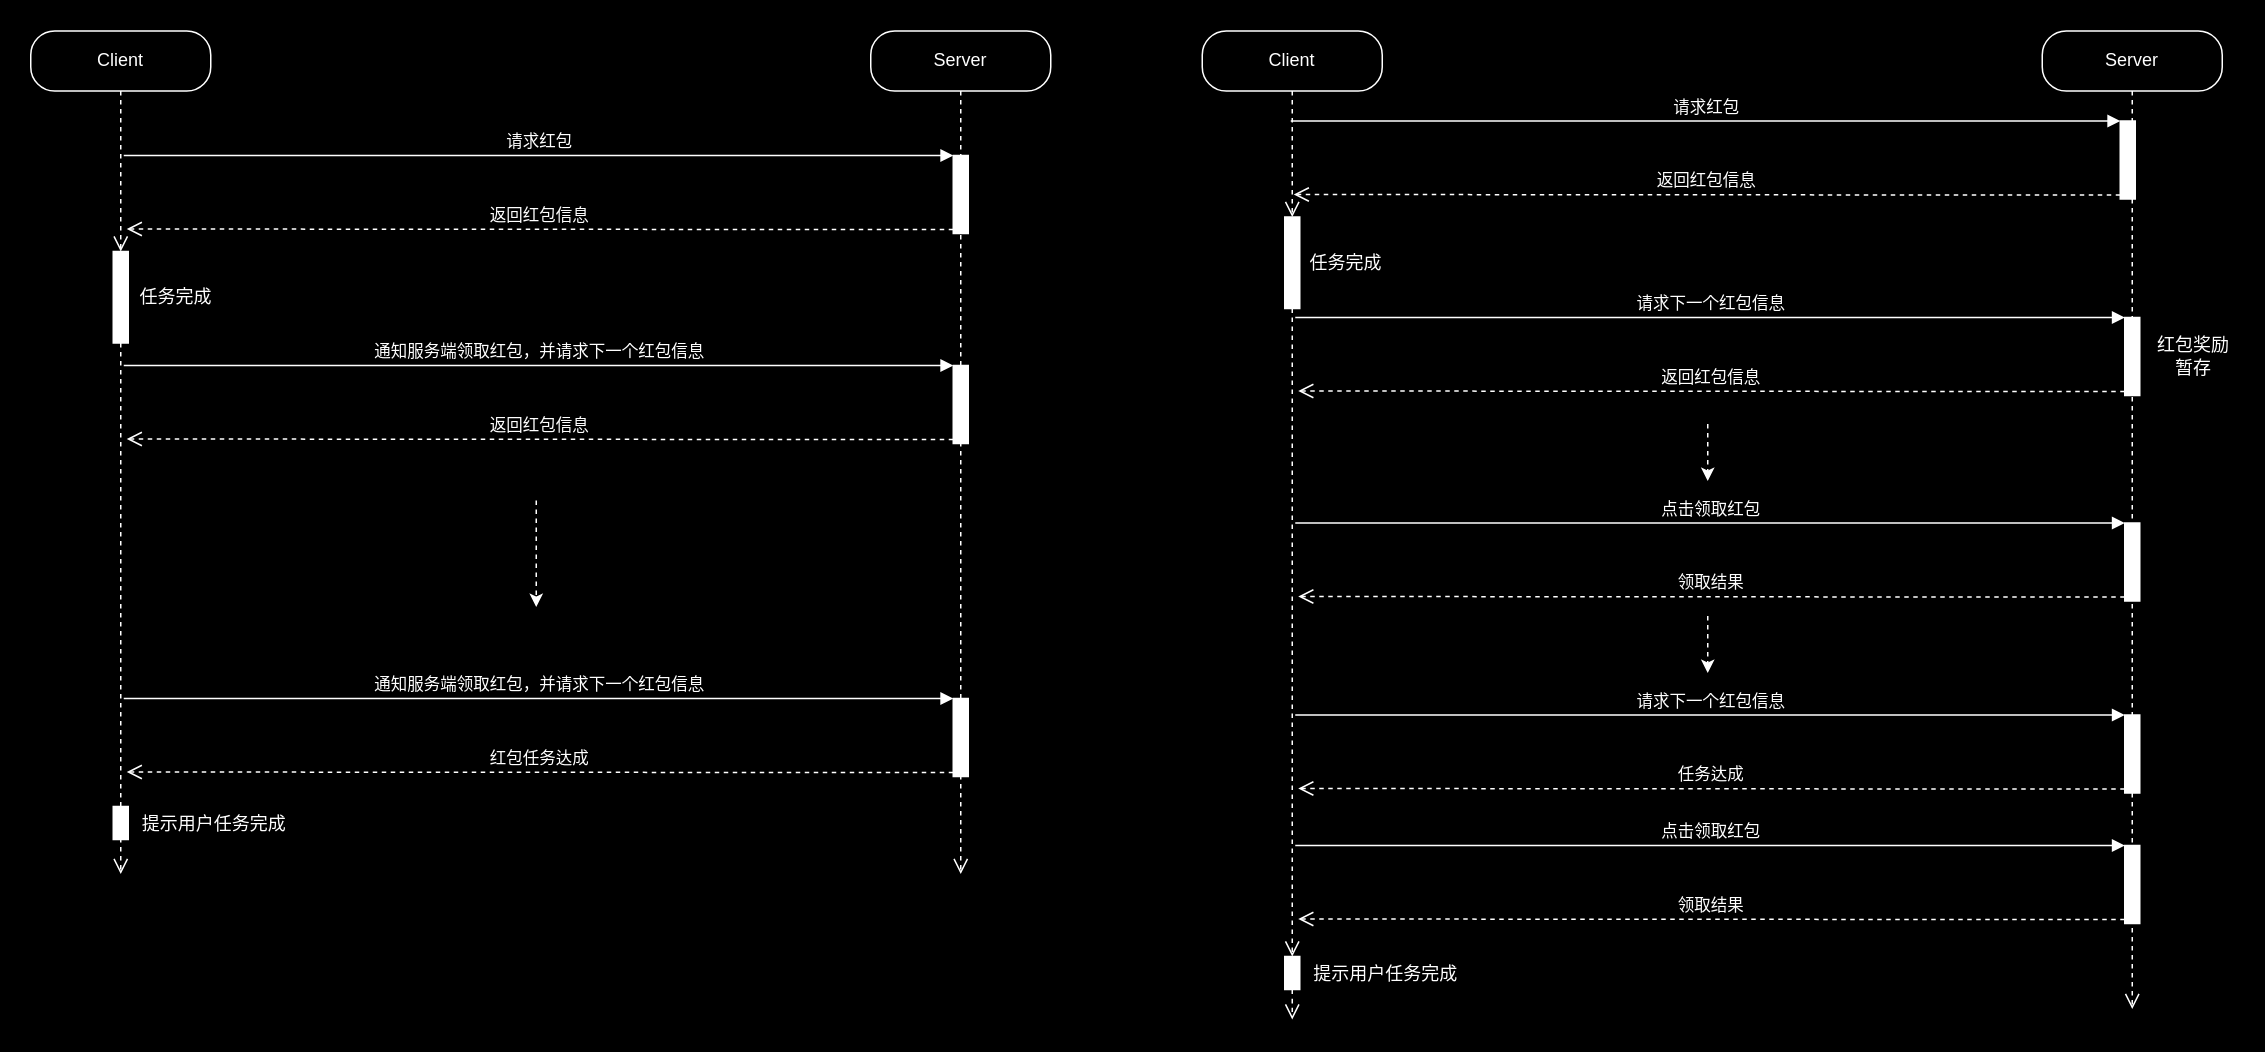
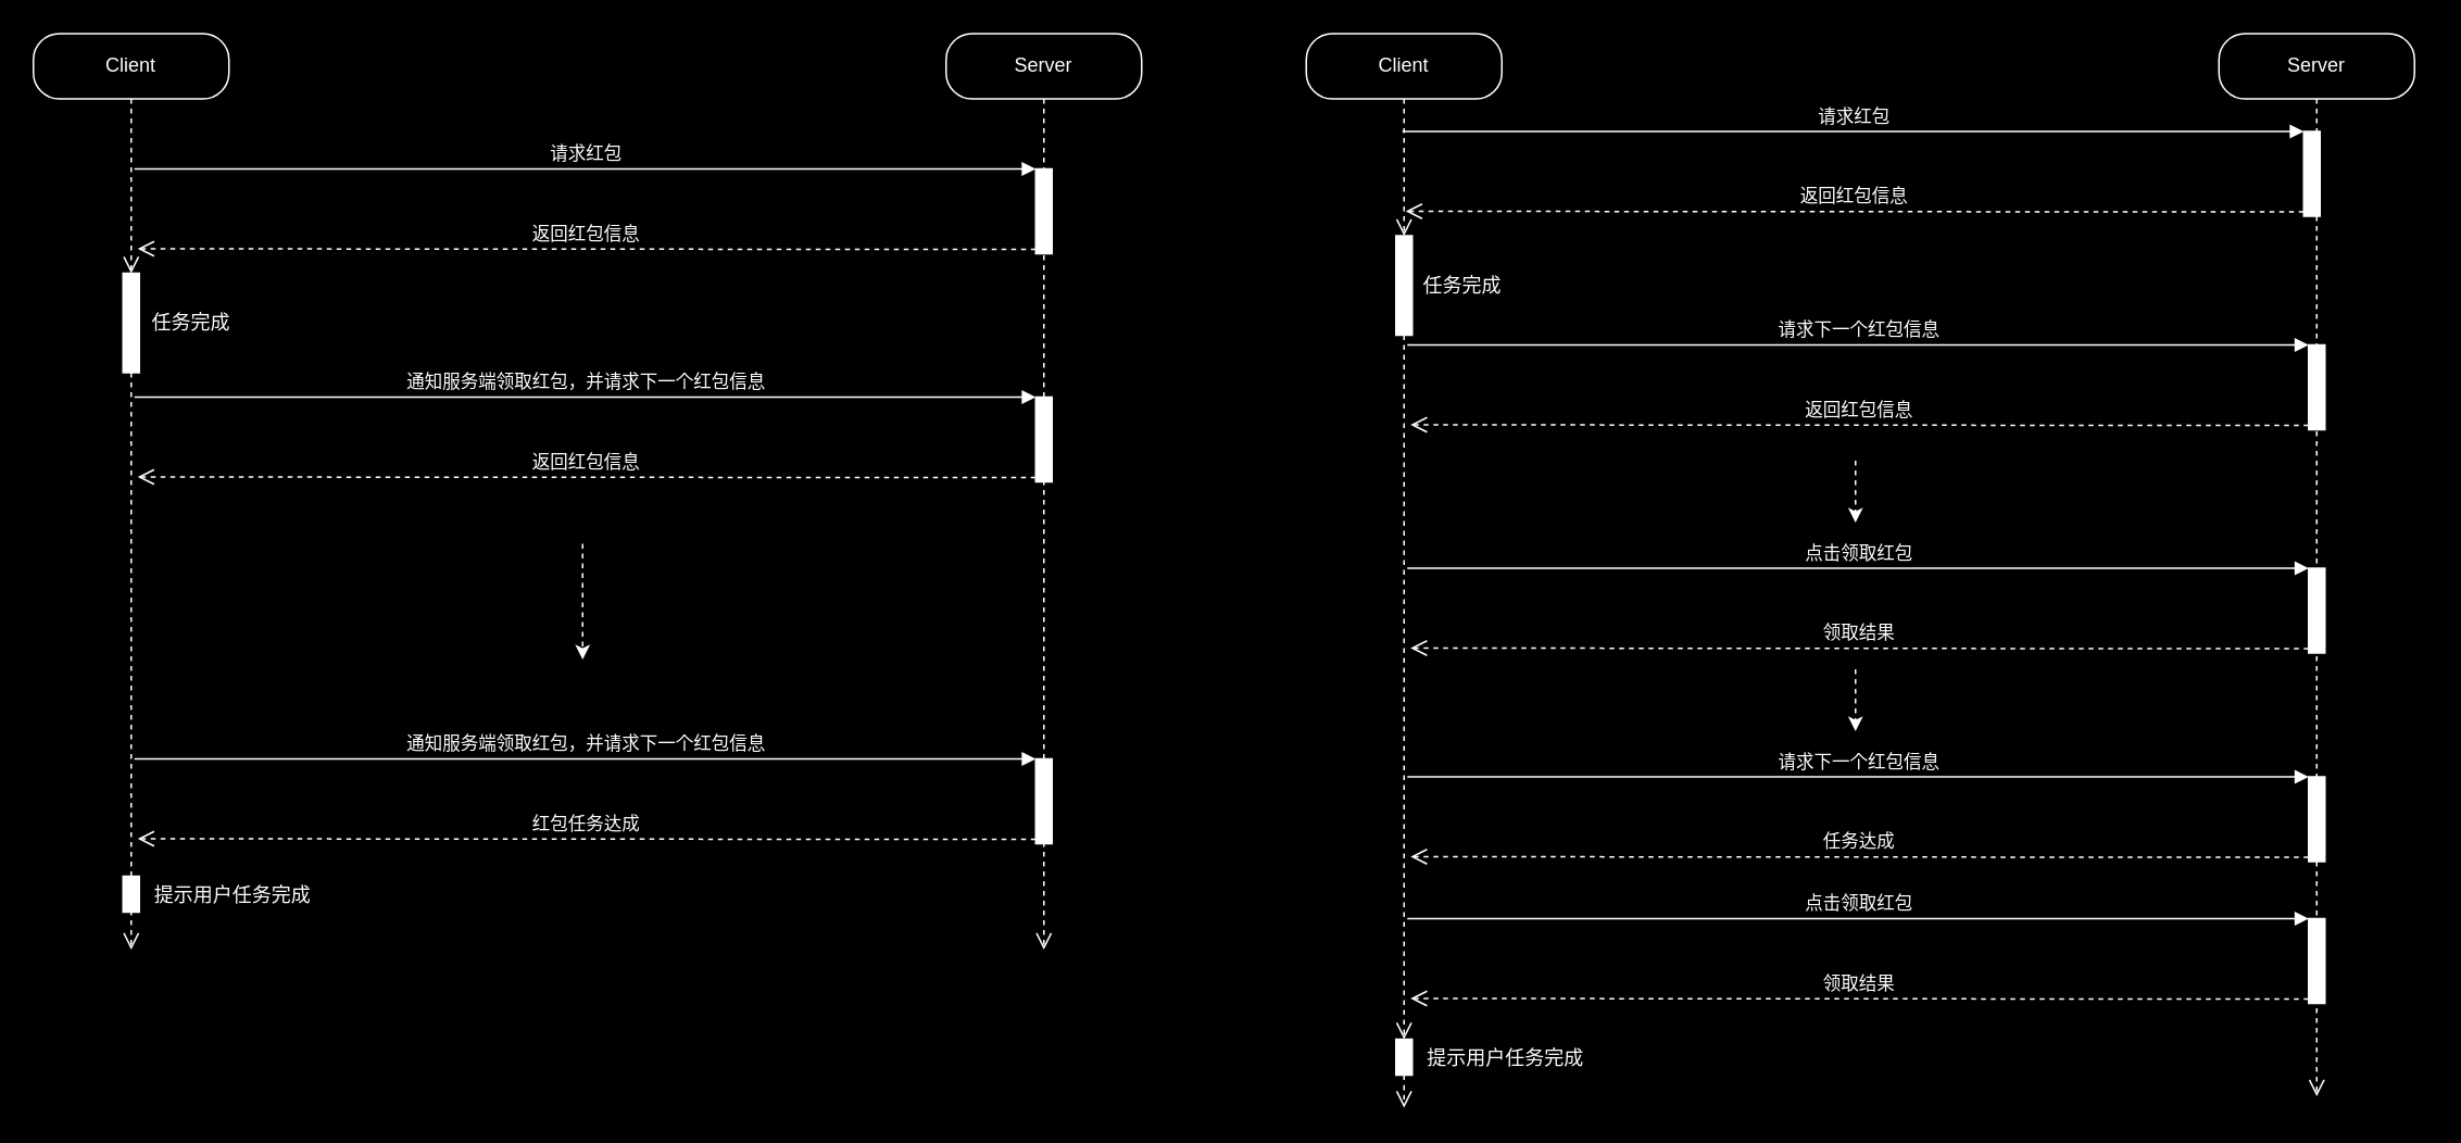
  <mxCell id="0" />
  <mxCell id="1" parent="0" />
  <mxCell id="2" value="Client" style="rounded=1;whiteSpace=wrap;html=1;arcSize=40;strokeColor=#FFFFFF;fillColor=none;fontColor=#FFFFFF;" vertex="1" parent="1"><mxGeometry x="20" y="20" width="120" height="40" as="geometry" /></mxCell>
  <mxCell id="3" value="" style="edgeStyle=orthogonalEdgeStyle;html=1;verticalAlign=bottom;endArrow=open;endSize=8;strokeColor=#FFFFFF;dashed=1;" edge="1" source="16" parent="1"><mxGeometry relative="1" as="geometry"><mxPoint x="80" y="582" as="targetPoint" /></mxGeometry></mxCell>
  <mxCell id="4" value="Server" style="rounded=1;whiteSpace=wrap;html=1;arcSize=40;strokeColor=#FFFFFF;fillColor=none;fontColor=#FFFFFF;" vertex="1" parent="1"><mxGeometry x="580" y="20" width="120" height="40" as="geometry" /></mxCell>
  <mxCell id="5" value="" style="edgeStyle=orthogonalEdgeStyle;html=1;verticalAlign=bottom;endArrow=open;endSize=8;strokeColor=#FFFFFF;dashed=1;" edge="1" parent="1" source="4"><mxGeometry relative="1" as="geometry"><mxPoint x="640" y="582" as="targetPoint" /></mxGeometry></mxCell>
  <mxCell id="6" value="" style="html=1;points=[];perimeter=orthogonalPerimeter;strokeColor=#FFFFFF;fontColor=#FFFFFF;labelBackgroundColor=none;labelBorderColor=none;" vertex="1" parent="1"><mxGeometry x="635" y="103" width="10" height="52" as="geometry" /></mxCell>
  <mxCell id="7" value="请求红包" style="html=1;verticalAlign=bottom;endArrow=block;entryX=0;entryY=0;strokeColor=#FFFFFF;fontColor=#FFFFFF;labelBackgroundColor=none;" edge="1" target="6" parent="1"><mxGeometry relative="1" as="geometry"><mxPoint x="82" y="103" as="sourcePoint" /></mxGeometry></mxCell>
  <mxCell id="8" value="返回红包信息" style="html=1;verticalAlign=bottom;endArrow=open;dashed=1;endSize=8;exitX=0;exitY=0.95;strokeColor=#FFFFFF;fontColor=#FFFFFF;labelBackgroundColor=none;" edge="1" source="6" parent="1"><mxGeometry relative="1" as="geometry"><mxPoint x="84" y="152" as="targetPoint" /></mxGeometry></mxCell>
  <mxCell id="9" value="" style="html=1;points=[];perimeter=orthogonalPerimeter;strokeColor=#FFFFFF;fontColor=#FFFFFF;labelBackgroundColor=none;labelBorderColor=none;" vertex="1" parent="1"><mxGeometry x="635" y="243" width="10" height="52" as="geometry" /></mxCell>
  <mxCell id="10" value="通知服务端领取红包，并请求下一个红包信息" style="html=1;verticalAlign=bottom;endArrow=block;entryX=0;entryY=0;strokeColor=#FFFFFF;fontColor=#FFFFFF;labelBackgroundColor=none;" edge="1" parent="1" target="9"><mxGeometry relative="1" as="geometry"><mxPoint x="82" y="243" as="sourcePoint" /></mxGeometry></mxCell>
  <mxCell id="11" value="返回红包信息" style="html=1;verticalAlign=bottom;endArrow=open;dashed=1;endSize=8;exitX=0;exitY=0.95;strokeColor=#FFFFFF;fontColor=#FFFFFF;labelBackgroundColor=none;" edge="1" parent="1" source="9"><mxGeometry relative="1" as="geometry"><mxPoint x="84" y="292" as="targetPoint" /></mxGeometry></mxCell>
  <mxCell id="12" value="" style="endArrow=classic;html=1;dashed=1;labelBackgroundColor=none;strokeColor=#FFFFFF;fontColor=#FFFFFF;" edge="1" parent="1"><mxGeometry width="50" height="50" relative="1" as="geometry"><mxPoint x="357" y="333" as="sourcePoint" /><mxPoint x="357" y="404" as="targetPoint" /></mxGeometry></mxCell>
  <mxCell id="13" value="" style="html=1;points=[];perimeter=orthogonalPerimeter;strokeColor=#FFFFFF;fontColor=#FFFFFF;labelBackgroundColor=none;labelBorderColor=none;" vertex="1" parent="1"><mxGeometry x="635" y="465" width="10" height="52" as="geometry" /></mxCell>
  <mxCell id="14" value="通知服务端领取红包，并请求下一个红包信息" style="html=1;verticalAlign=bottom;endArrow=block;entryX=0;entryY=0;strokeColor=#FFFFFF;fontColor=#FFFFFF;labelBackgroundColor=none;" edge="1" parent="1" target="13"><mxGeometry relative="1" as="geometry"><mxPoint x="82" y="465" as="sourcePoint" /></mxGeometry></mxCell>
  <mxCell id="15" value="红包任务达成" style="html=1;verticalAlign=bottom;endArrow=open;dashed=1;endSize=8;exitX=0;exitY=0.95;strokeColor=#FFFFFF;fontColor=#FFFFFF;labelBackgroundColor=none;" edge="1" parent="1" source="13"><mxGeometry relative="1" as="geometry"><mxPoint x="84" y="514" as="targetPoint" /></mxGeometry></mxCell>
  <mxCell id="16" value="" style="html=1;points=[];perimeter=orthogonalPerimeter;labelBackgroundColor=none;strokeColor=#FFFFFF;fillColor=#ffffff;fontColor=#FFFFFF;" vertex="1" parent="1"><mxGeometry x="75" y="167" width="10" height="61" as="geometry" /></mxCell>
  <mxCell id="17" value="" style="edgeStyle=orthogonalEdgeStyle;html=1;verticalAlign=bottom;endArrow=open;endSize=8;strokeColor=#FFFFFF;dashed=1;" edge="1" parent="1" source="2" target="16"><mxGeometry relative="1" as="geometry"><mxPoint x="80" y="582" as="targetPoint" /><mxPoint x="80" y="60" as="sourcePoint" /></mxGeometry></mxCell>
  <mxCell id="18" value="任务完成" style="text;html=1;strokeColor=none;fillColor=none;align=center;verticalAlign=middle;whiteSpace=wrap;rounded=0;labelBackgroundColor=none;fontColor=#FFFFFF;" vertex="1" parent="1"><mxGeometry x="90" y="187.5" width="54" height="20" as="geometry" /></mxCell>
  <mxCell id="19" value="Client" style="rounded=1;whiteSpace=wrap;html=1;arcSize=40;strokeColor=#FFFFFF;fillColor=none;fontColor=#FFFFFF;" vertex="1" parent="1"><mxGeometry x="801" y="20" width="120" height="40" as="geometry" /></mxCell>
  <mxCell id="20" value="" style="edgeStyle=orthogonalEdgeStyle;html=1;verticalAlign=bottom;endArrow=open;endSize=8;strokeColor=#FFFFFF;dashed=1;" edge="1" parent="1" source="44"><mxGeometry relative="1" as="geometry"><mxPoint x="861" y="679" as="targetPoint" /></mxGeometry></mxCell>
  <mxCell id="21" value="Server" style="rounded=1;whiteSpace=wrap;html=1;arcSize=40;strokeColor=#FFFFFF;fillColor=none;fontColor=#FFFFFF;" vertex="1" parent="1"><mxGeometry x="1361" y="20" width="120" height="40" as="geometry" /></mxCell>
  <mxCell id="22" value="" style="edgeStyle=orthogonalEdgeStyle;html=1;verticalAlign=bottom;endArrow=open;endSize=8;strokeColor=#FFFFFF;dashed=1;" edge="1" parent="1" source="21"><mxGeometry relative="1" as="geometry"><mxPoint x="1421" y="672" as="targetPoint" /></mxGeometry></mxCell>
  <mxCell id="23" value="" style="html=1;points=[];perimeter=orthogonalPerimeter;strokeColor=#FFFFFF;fontColor=#FFFFFF;labelBackgroundColor=none;labelBorderColor=none;" vertex="1" parent="1"><mxGeometry x="1413" y="80" width="10" height="52" as="geometry" /></mxCell>
  <mxCell id="24" value="请求红包" style="html=1;verticalAlign=bottom;endArrow=block;entryX=0;entryY=0;strokeColor=#FFFFFF;fontColor=#FFFFFF;labelBackgroundColor=none;" edge="1" parent="1" target="23"><mxGeometry relative="1" as="geometry"><mxPoint x="860" y="80" as="sourcePoint" /></mxGeometry></mxCell>
  <mxCell id="25" value="返回红包信息" style="html=1;verticalAlign=bottom;endArrow=open;dashed=1;endSize=8;exitX=0;exitY=0.95;strokeColor=#FFFFFF;fontColor=#FFFFFF;labelBackgroundColor=none;" edge="1" parent="1" source="23"><mxGeometry relative="1" as="geometry"><mxPoint x="862" y="129" as="targetPoint" /></mxGeometry></mxCell>
  <mxCell id="26" value="" style="html=1;points=[];perimeter=orthogonalPerimeter;strokeColor=#FFFFFF;fontColor=#FFFFFF;labelBackgroundColor=none;labelBorderColor=none;" vertex="1" parent="1"><mxGeometry x="1416" y="211" width="10" height="52" as="geometry" /></mxCell>
  <mxCell id="27" value="请求下一个红包信息" style="html=1;verticalAlign=bottom;endArrow=block;entryX=0;entryY=0;strokeColor=#FFFFFF;fontColor=#FFFFFF;labelBackgroundColor=none;" edge="1" parent="1" target="26"><mxGeometry relative="1" as="geometry"><mxPoint x="863" y="211" as="sourcePoint" /></mxGeometry></mxCell>
  <mxCell id="28" value="返回红包信息" style="html=1;verticalAlign=bottom;endArrow=open;dashed=1;endSize=8;exitX=0;exitY=0.95;strokeColor=#FFFFFF;fontColor=#FFFFFF;labelBackgroundColor=none;" edge="1" parent="1" source="26"><mxGeometry relative="1" as="geometry"><mxPoint x="865" y="260" as="targetPoint" /></mxGeometry></mxCell>
  <mxCell id="29" value="" style="endArrow=classic;html=1;dashed=1;labelBackgroundColor=none;strokeColor=#FFFFFF;fontColor=#FFFFFF;" edge="1" parent="1"><mxGeometry width="50" height="50" relative="1" as="geometry"><mxPoint x="1138" y="282" as="sourcePoint" /><mxPoint x="1138" y="320" as="targetPoint" /></mxGeometry></mxCell>
  <mxCell id="30" value="" style="html=1;points=[];perimeter=orthogonalPerimeter;strokeColor=#FFFFFF;fontColor=#FFFFFF;labelBackgroundColor=none;labelBorderColor=none;" vertex="1" parent="1"><mxGeometry x="1416" y="348" width="10" height="52" as="geometry" /></mxCell>
  <mxCell id="31" value="点击领取红包" style="html=1;verticalAlign=bottom;endArrow=block;entryX=0;entryY=0;strokeColor=#FFFFFF;fontColor=#FFFFFF;labelBackgroundColor=none;" edge="1" parent="1" target="30"><mxGeometry relative="1" as="geometry"><mxPoint x="863" y="348" as="sourcePoint" /></mxGeometry></mxCell>
  <mxCell id="32" value="领取结果" style="html=1;verticalAlign=bottom;endArrow=open;dashed=1;endSize=8;exitX=0;exitY=0.95;strokeColor=#FFFFFF;fontColor=#FFFFFF;labelBackgroundColor=none;" edge="1" parent="1" source="30"><mxGeometry relative="1" as="geometry"><mxPoint x="865" y="397" as="targetPoint" /></mxGeometry></mxCell>
  <mxCell id="33" value="" style="html=1;points=[];perimeter=orthogonalPerimeter;labelBackgroundColor=none;strokeColor=#FFFFFF;fillColor=#ffffff;fontColor=#FFFFFF;" vertex="1" parent="1"><mxGeometry x="856" y="144" width="10" height="61" as="geometry" /></mxCell>
  <mxCell id="34" value="" style="edgeStyle=orthogonalEdgeStyle;html=1;verticalAlign=bottom;endArrow=open;endSize=8;strokeColor=#FFFFFF;dashed=1;" edge="1" parent="1" source="19" target="33"><mxGeometry relative="1" as="geometry"><mxPoint x="861" y="582" as="targetPoint" /><mxPoint x="861" y="60" as="sourcePoint" /></mxGeometry></mxCell>
  <mxCell id="35" value="任务完成" style="text;html=1;strokeColor=none;fillColor=none;align=center;verticalAlign=middle;whiteSpace=wrap;rounded=0;labelBackgroundColor=none;fontColor=#FFFFFF;" vertex="1" parent="1"><mxGeometry x="870" y="164.5" width="54" height="20" as="geometry" /></mxCell>
- <mxCell id="36" value="红包奖励暂存" style="text;html=1;strokeColor=none;fillColor=none;align=center;verticalAlign=middle;whiteSpace=wrap;rounded=0;labelBackgroundColor=none;fontColor=#FFFFFF;" vertex="1" parent="1"><mxGeometry x="1436" y="227" width="52" height="20" as="geometry" /></mxCell>
  <mxCell id="37" value="" style="endArrow=classic;html=1;dashed=1;labelBackgroundColor=none;strokeColor=#FFFFFF;fontColor=#FFFFFF;" edge="1" parent="1"><mxGeometry width="50" height="50" relative="1" as="geometry"><mxPoint x="1138" y="410" as="sourcePoint" /><mxPoint x="1138" y="448" as="targetPoint" /></mxGeometry></mxCell>
  <mxCell id="38" value="" style="html=1;points=[];perimeter=orthogonalPerimeter;strokeColor=#FFFFFF;fontColor=#FFFFFF;labelBackgroundColor=none;labelBorderColor=none;" vertex="1" parent="1"><mxGeometry x="1416" y="476" width="10" height="52" as="geometry" /></mxCell>
  <mxCell id="39" value="请求下一个红包信息" style="html=1;verticalAlign=bottom;endArrow=block;entryX=0;entryY=0;strokeColor=#FFFFFF;fontColor=#FFFFFF;labelBackgroundColor=none;" edge="1" parent="1" target="38"><mxGeometry relative="1" as="geometry"><mxPoint x="863" y="476" as="sourcePoint" /></mxGeometry></mxCell>
  <mxCell id="40" value="任务达成" style="html=1;verticalAlign=bottom;endArrow=open;dashed=1;endSize=8;exitX=0;exitY=0.95;strokeColor=#FFFFFF;fontColor=#FFFFFF;labelBackgroundColor=none;" edge="1" parent="1" source="38"><mxGeometry relative="1" as="geometry"><mxPoint x="865" y="525" as="targetPoint" /></mxGeometry></mxCell>
  <mxCell id="41" value="" style="html=1;points=[];perimeter=orthogonalPerimeter;strokeColor=#FFFFFF;fontColor=#FFFFFF;labelBackgroundColor=none;labelBorderColor=none;" vertex="1" parent="1"><mxGeometry x="1416" y="563" width="10" height="52" as="geometry" /></mxCell>
  <mxCell id="42" value="点击领取红包" style="html=1;verticalAlign=bottom;endArrow=block;entryX=0;entryY=0;strokeColor=#FFFFFF;fontColor=#FFFFFF;labelBackgroundColor=none;" edge="1" parent="1" target="41"><mxGeometry relative="1" as="geometry"><mxPoint x="863" y="563" as="sourcePoint" /></mxGeometry></mxCell>
  <mxCell id="43" value="领取结果" style="html=1;verticalAlign=bottom;endArrow=open;dashed=1;endSize=8;exitX=0;exitY=0.95;strokeColor=#FFFFFF;fontColor=#FFFFFF;labelBackgroundColor=none;" edge="1" parent="1" source="41"><mxGeometry relative="1" as="geometry"><mxPoint x="865" y="612" as="targetPoint" /></mxGeometry></mxCell>
  <mxCell id="44" value="" style="html=1;points=[];perimeter=orthogonalPerimeter;labelBackgroundColor=none;strokeColor=#FFFFFF;fillColor=#ffffff;fontColor=#FFFFFF;" vertex="1" parent="1"><mxGeometry x="856" y="637" width="10" height="22" as="geometry" /></mxCell>
  <mxCell id="45" value="" style="edgeStyle=orthogonalEdgeStyle;html=1;verticalAlign=bottom;endArrow=open;endSize=8;strokeColor=#FFFFFF;dashed=1;" edge="1" parent="1" source="33" target="44"><mxGeometry relative="1" as="geometry"><mxPoint x="861" y="679" as="targetPoint" /><mxPoint x="861" y="205" as="sourcePoint" /></mxGeometry></mxCell>
  <mxCell id="46" value="提示用户任务完成" style="text;html=1;strokeColor=none;fillColor=none;align=center;verticalAlign=middle;whiteSpace=wrap;rounded=0;labelBackgroundColor=none;fontColor=#FFFFFF;" vertex="1" parent="1"><mxGeometry x="873" y="639" width="101" height="20" as="geometry" /></mxCell>
  <mxCell id="47" value="" style="html=1;points=[];perimeter=orthogonalPerimeter;labelBackgroundColor=none;strokeColor=#FFFFFF;fillColor=#ffffff;fontColor=#FFFFFF;" vertex="1" parent="1"><mxGeometry x="75" y="537" width="10" height="22" as="geometry" /></mxCell>
  <mxCell id="48" value="提示用户任务完成" style="text;html=1;strokeColor=none;fillColor=none;align=center;verticalAlign=middle;whiteSpace=wrap;rounded=0;labelBackgroundColor=none;fontColor=#FFFFFF;" vertex="1" parent="1"><mxGeometry x="92" y="539" width="101" height="20" as="geometry" /></mxCell>
